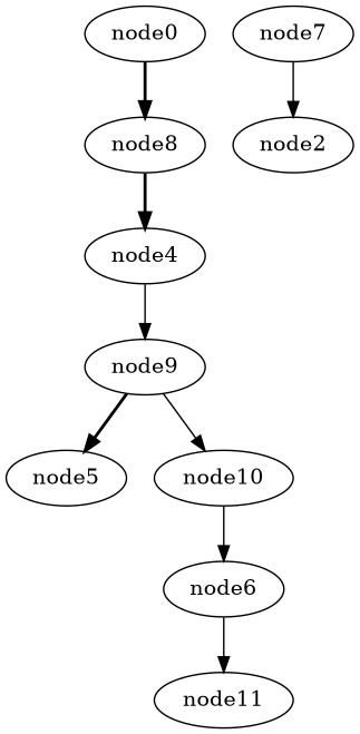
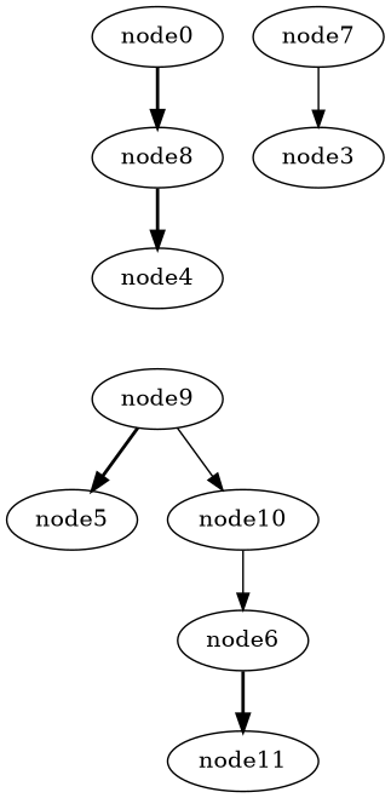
  digraph {
    edge [style=solid]
    n1 [label=node0]
    node8
    node4
    node9
    node5
    node10
    node6
    node11
    node7
-   node2
+   node2 [label=node3]
    n1 -> node8 [style=bold]
    node8 -> node4 [style=bold]
-   node4 -> node9
    node9 -> node5 [style=bold]
    node9 -> node10
    node10 -> node6
-   node6 -> node11
+   node6 -> node11 [style=bold]
    node7 -> node2
  }
